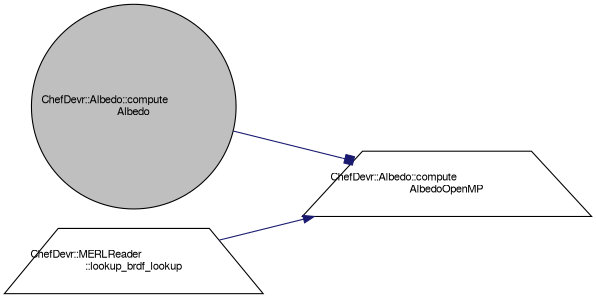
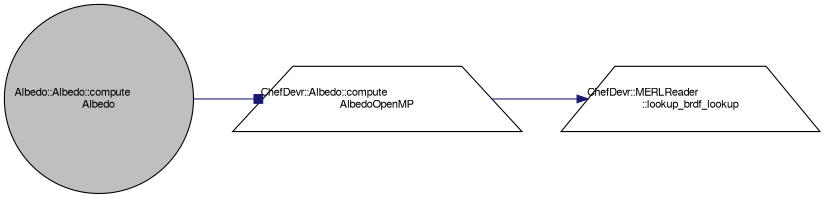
  digraph {
    rankdir=LR
    node [color=black fillcolor=white fontname=FreeSans fontsize=10 shape=trapezium style=filled]
    edge [color=midnightblue fontname=FreeSans fontsize=10 labelfontname=FreeSans labelfontsize=10 style=solid]
-   n1 [fillcolor=grey75 fontcolor=black height=0.2 label="ChefDevr::Albedo::compute\lAlbedo" shape=circle width=0.4]
+   n1 [fillcolor=grey75 fontcolor=black height=0.2 label="Albedo::Albedo::compute\lAlbedo" shape=circle width=0.4]
    n2 [height=0.2 label="ChefDevr::Albedo::compute\lAlbedoOpenMP" width=0.4]
    n3 [height=0.2 label="ChefDevr::MERLReader\l::lookup_brdf_lookup" width=0.4]
    n1 -> n2 [arrowhead=box]
-   n3 -> n2 [arrowhead=normal]
+   n2 -> n3 [arrowhead=normal]
  }
